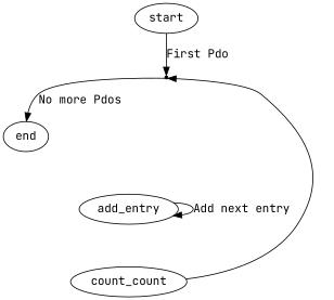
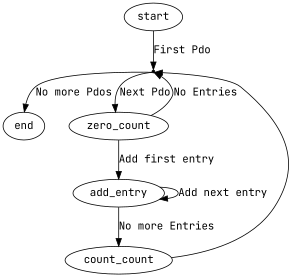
  digraph {
    fontname="JetBrains Mono"
    node [fontname="JetBrains Mono"]
    edge [fontname="JetBrains Mono"]
    next_pdo [shape=point]
    end
+   zero_count
    add_entry
    start
    n6 [label=count_count]
    next_pdo -> end [label="No more Pdos"]
+   next_pdo -> zero_count [label="Next Pdo"]
+   zero_count -> next_pdo [label="No Entries"]
+   zero_count -> add_entry [label="Add first entry" weight=5]
    add_entry -> add_entry [label="Add next entry"]
+   add_entry -> n6 [label="No more Entries" weight=5]
    start -> next_pdo [label="First Pdo"]
    n6 -> next_pdo
  }
